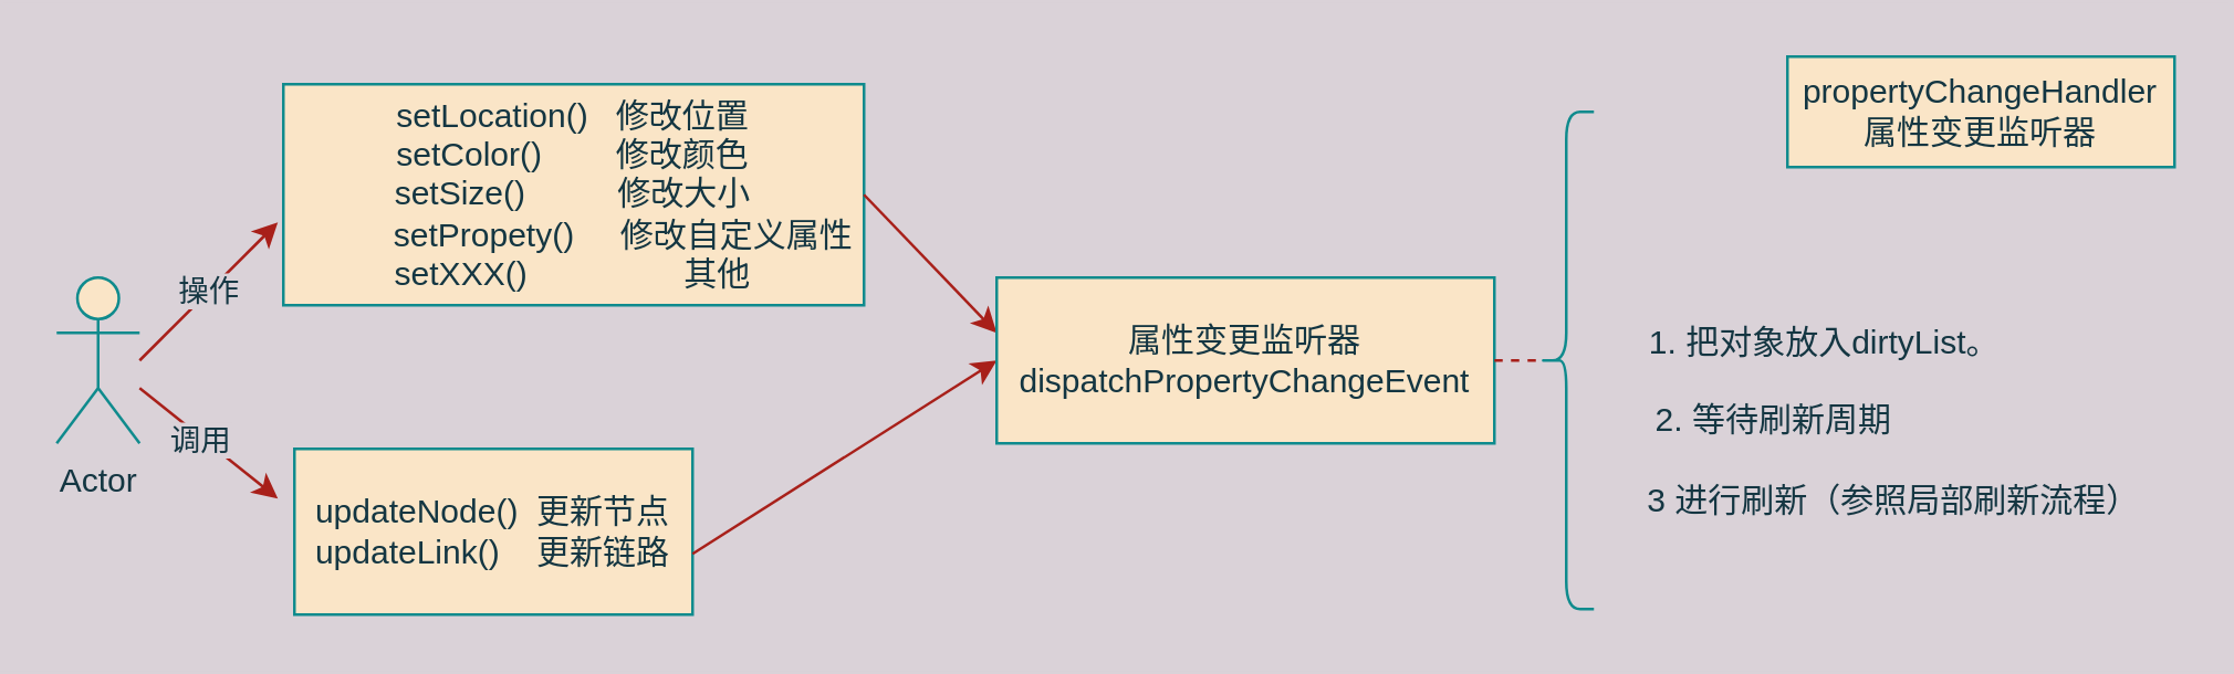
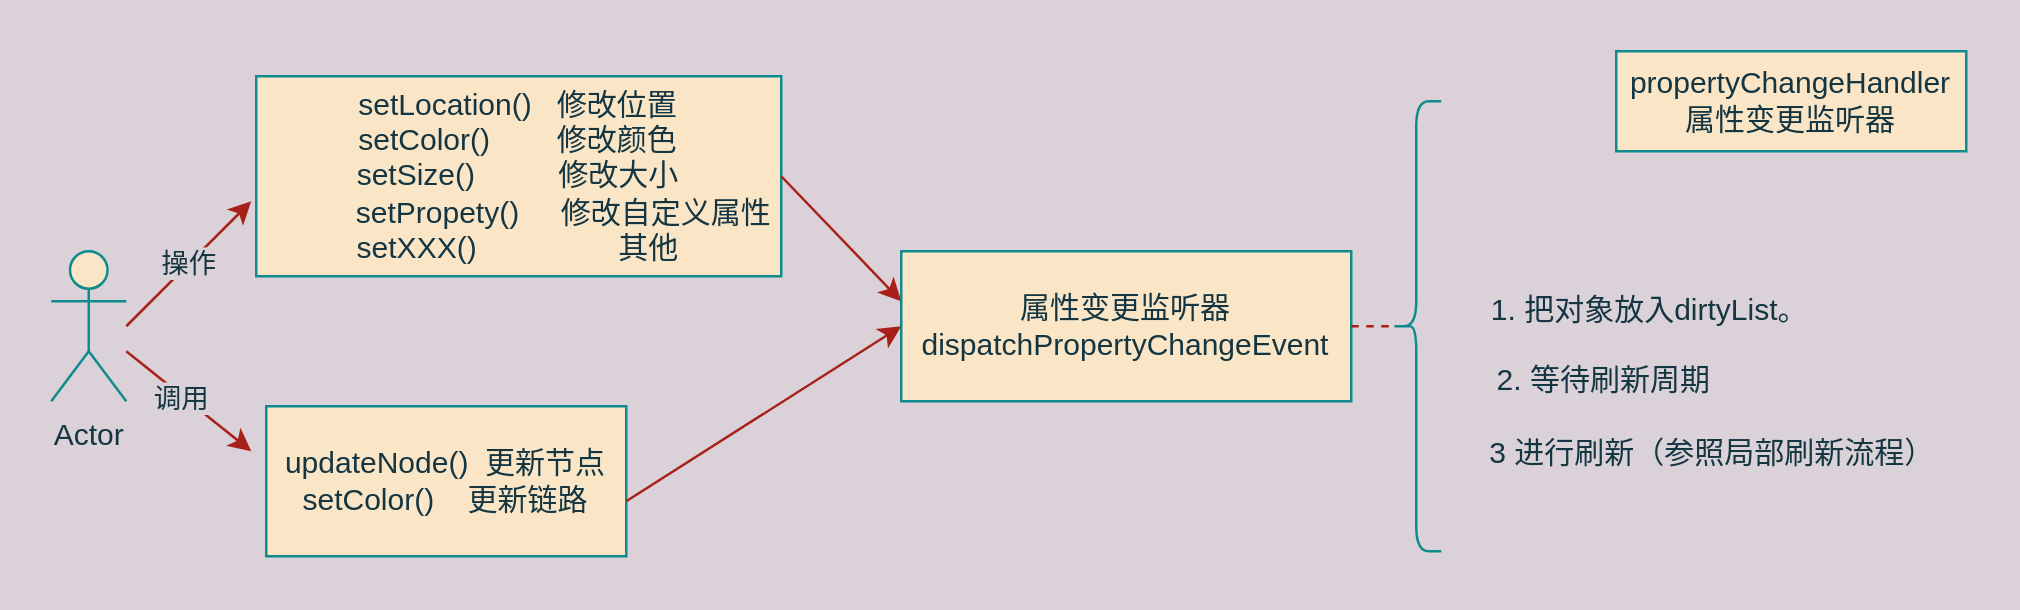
  <mxCell id="0" />
  <mxCell id="1" parent="0" />
  <mxCell id="2" value="Actor" style="shape=umlActor;verticalLabelPosition=bottom;verticalAlign=top;html=1;outlineConnect=0;fillColor=#FAE5C7;strokeColor=#0F8B8D;fontColor=#143642;" vertex="1" parent="1"><mxGeometry x="20" y="100" width="30" height="60" as="geometry" /></mxCell>
  <mxCell id="3" value="" style="endArrow=classic;html=1;labelBackgroundColor=#DAD2D8;strokeColor=#A8201A;fontColor=#143642;" edge="1" parent="1"><mxGeometry width="50" height="50" relative="1" as="geometry"><mxPoint x="50" y="130" as="sourcePoint" /><mxPoint x="100" y="80" as="targetPoint" /></mxGeometry></mxCell>
  <mxCell id="4" value="操作" style="edgeLabel;html=1;align=center;verticalAlign=middle;resizable=0;points=[];labelBackgroundColor=#DAD2D8;fontColor=#143642;" vertex="1" connectable="0" parent="3"><mxGeometry x="-0.02" y="1" relative="1" as="geometry"><mxPoint as="offset" /></mxGeometry></mxCell>
  <mxCell id="5" value="setLocation()&amp;nbsp; &amp;nbsp;修改位置&lt;br&gt;setColor()&amp;nbsp; &amp;nbsp; &amp;nbsp; &amp;nbsp; 修改颜色&lt;br&gt;setSize()&amp;nbsp; &amp;nbsp; &amp;nbsp; &amp;nbsp; &amp;nbsp; 修改大小&lt;br&gt;&amp;nbsp; &amp;nbsp; &amp;nbsp; &amp;nbsp; &amp;nbsp; &amp;nbsp;setPropety()&amp;nbsp; &amp;nbsp; &amp;nbsp;修改自定义属性setXXX()&amp;nbsp; &amp;nbsp; &amp;nbsp; &amp;nbsp; &amp;nbsp; &amp;nbsp; &amp;nbsp; &amp;nbsp; &amp;nbsp;其他" style="text;html=1;strokeColor=#0F8B8D;fillColor=#FAE5C7;align=center;verticalAlign=middle;whiteSpace=wrap;rounded=0;fontColor=#143642;" vertex="1" parent="1"><mxGeometry x="102" y="30" width="210" height="80" as="geometry" /></mxCell>
  <mxCell id="6" value="" style="endArrow=classic;html=1;labelBackgroundColor=#DAD2D8;strokeColor=#A8201A;fontColor=#143642;" edge="1" parent="1"><mxGeometry width="50" height="50" relative="1" as="geometry"><mxPoint x="50" y="140" as="sourcePoint" /><mxPoint x="100" y="180" as="targetPoint" /><Array as="points" /></mxGeometry></mxCell>
  <mxCell id="7" value="&amp;nbsp;" style="edgeLabel;html=1;align=center;verticalAlign=middle;resizable=0;points=[];labelBackgroundColor=#DAD2D8;fontColor=#143642;" vertex="1" connectable="0" parent="6"><mxGeometry x="-0.02" y="1" relative="1" as="geometry"><mxPoint as="offset" /></mxGeometry></mxCell>
  <mxCell id="8" value="调用" style="edgeLabel;html=1;align=center;verticalAlign=middle;resizable=0;points=[];labelBackgroundColor=#DAD2D8;fontColor=#143642;" vertex="1" connectable="0" parent="6"><mxGeometry x="-0.112" relative="1" as="geometry"><mxPoint y="1" as="offset" /></mxGeometry></mxCell>
- <mxCell id="9" value="updateNode()&amp;nbsp; 更新节点&lt;br&gt;updateLink()&amp;nbsp; &amp;nbsp; 更新链路" style="text;html=1;strokeColor=#0F8B8D;fillColor=#FAE5C7;align=center;verticalAlign=middle;whiteSpace=wrap;rounded=0;fontColor=#143642;" vertex="1" parent="1"><mxGeometry x="106" y="162" width="144" height="60" as="geometry" /></mxCell>
+ <mxCell id="9" value="updateNode()&amp;nbsp; 更新节点&lt;br&gt;setColor()&amp;nbsp; &amp;nbsp; 更新链路" style="text;html=1;strokeColor=#0F8B8D;fillColor=#FAE5C7;align=center;verticalAlign=middle;whiteSpace=wrap;rounded=0;fontColor=#143642;" vertex="1" parent="1"><mxGeometry x="106" y="162" width="144" height="60" as="geometry" /></mxCell>
  <mxCell id="10" value="" style="endArrow=classic;html=1;exitX=1;exitY=0.5;exitDx=0;exitDy=0;labelBackgroundColor=#DAD2D8;strokeColor=#A8201A;fontColor=#143642;" edge="1" parent="1" source="5"><mxGeometry width="50" height="50" relative="1" as="geometry"><mxPoint x="360" y="140" as="sourcePoint" /><mxPoint x="360" y="120" as="targetPoint" /></mxGeometry></mxCell>
  <mxCell id="11" value="" style="endArrow=classic;html=1;labelBackgroundColor=#DAD2D8;strokeColor=#A8201A;fontColor=#143642;" edge="1" parent="1"><mxGeometry width="50" height="50" relative="1" as="geometry"><mxPoint x="250" y="200" as="sourcePoint" /><mxPoint x="360" y="130" as="targetPoint" /></mxGeometry></mxCell>
  <mxCell id="12" value="属性变更监听器&lt;br&gt;dispatchPropertyChangeEvent" style="text;html=1;strokeColor=#0F8B8D;fillColor=#FAE5C7;align=center;verticalAlign=middle;whiteSpace=wrap;rounded=0;fontColor=#143642;" vertex="1" parent="1"><mxGeometry x="360" y="100" width="180" height="60" as="geometry" /></mxCell>
  <mxCell id="13" value="" style="shape=curlyBracket;whiteSpace=wrap;html=1;rounded=1;fillColor=#FAE5C7;strokeColor=#0F8B8D;fontColor=#143642;" vertex="1" parent="1"><mxGeometry x="556" y="40" width="20" height="180" as="geometry" /></mxCell>
  <mxCell id="14" value="" style="endArrow=none;dashed=1;html=1;entryX=0.1;entryY=0.5;entryDx=0;entryDy=0;entryPerimeter=0;labelBackgroundColor=#DAD2D8;strokeColor=#A8201A;fontColor=#143642;" edge="1" parent="1" target="13"><mxGeometry width="50" height="50" relative="1" as="geometry"><mxPoint x="540" y="130" as="sourcePoint" /><mxPoint x="590" y="80" as="targetPoint" /></mxGeometry></mxCell>
  <mxCell id="15" value="propertyChangeHandler&lt;br&gt;属性变更监听器&lt;br&gt;" style="text;html=1;strokeColor=#0F8B8D;fillColor=#FAE5C7;align=center;verticalAlign=middle;whiteSpace=wrap;rounded=0;fontColor=#143642;" vertex="1" parent="1"><mxGeometry x="646" y="20" width="140" height="40" as="geometry" /></mxCell>
  <mxCell id="16" value="1. 把对象放入dirtyList。&amp;nbsp; &amp;nbsp; &amp;nbsp; &amp;nbsp; &amp;nbsp; &amp;nbsp; &amp;nbsp; &amp;nbsp; &amp;nbsp;&lt;br&gt;&lt;br&gt;2. 等待刷新周期&amp;nbsp; &amp;nbsp; &amp;nbsp; &amp;nbsp; &amp;nbsp; &amp;nbsp; &amp;nbsp; &amp;nbsp; &amp;nbsp; &amp;nbsp; &amp;nbsp; &amp;nbsp; &amp;nbsp; &amp;nbsp;&amp;nbsp;&lt;br&gt;&amp;nbsp;&amp;nbsp;&lt;br&gt;3 进行刷新（参照局部刷新流程）&amp;nbsp;&amp;nbsp;" style="text;html=1;strokeColor=none;fillColor=none;align=center;verticalAlign=middle;whiteSpace=wrap;rounded=0;fontColor=#143642;" vertex="1" parent="1"><mxGeometry x="591" y="142" width="194" height="20" as="geometry" /></mxCell>
